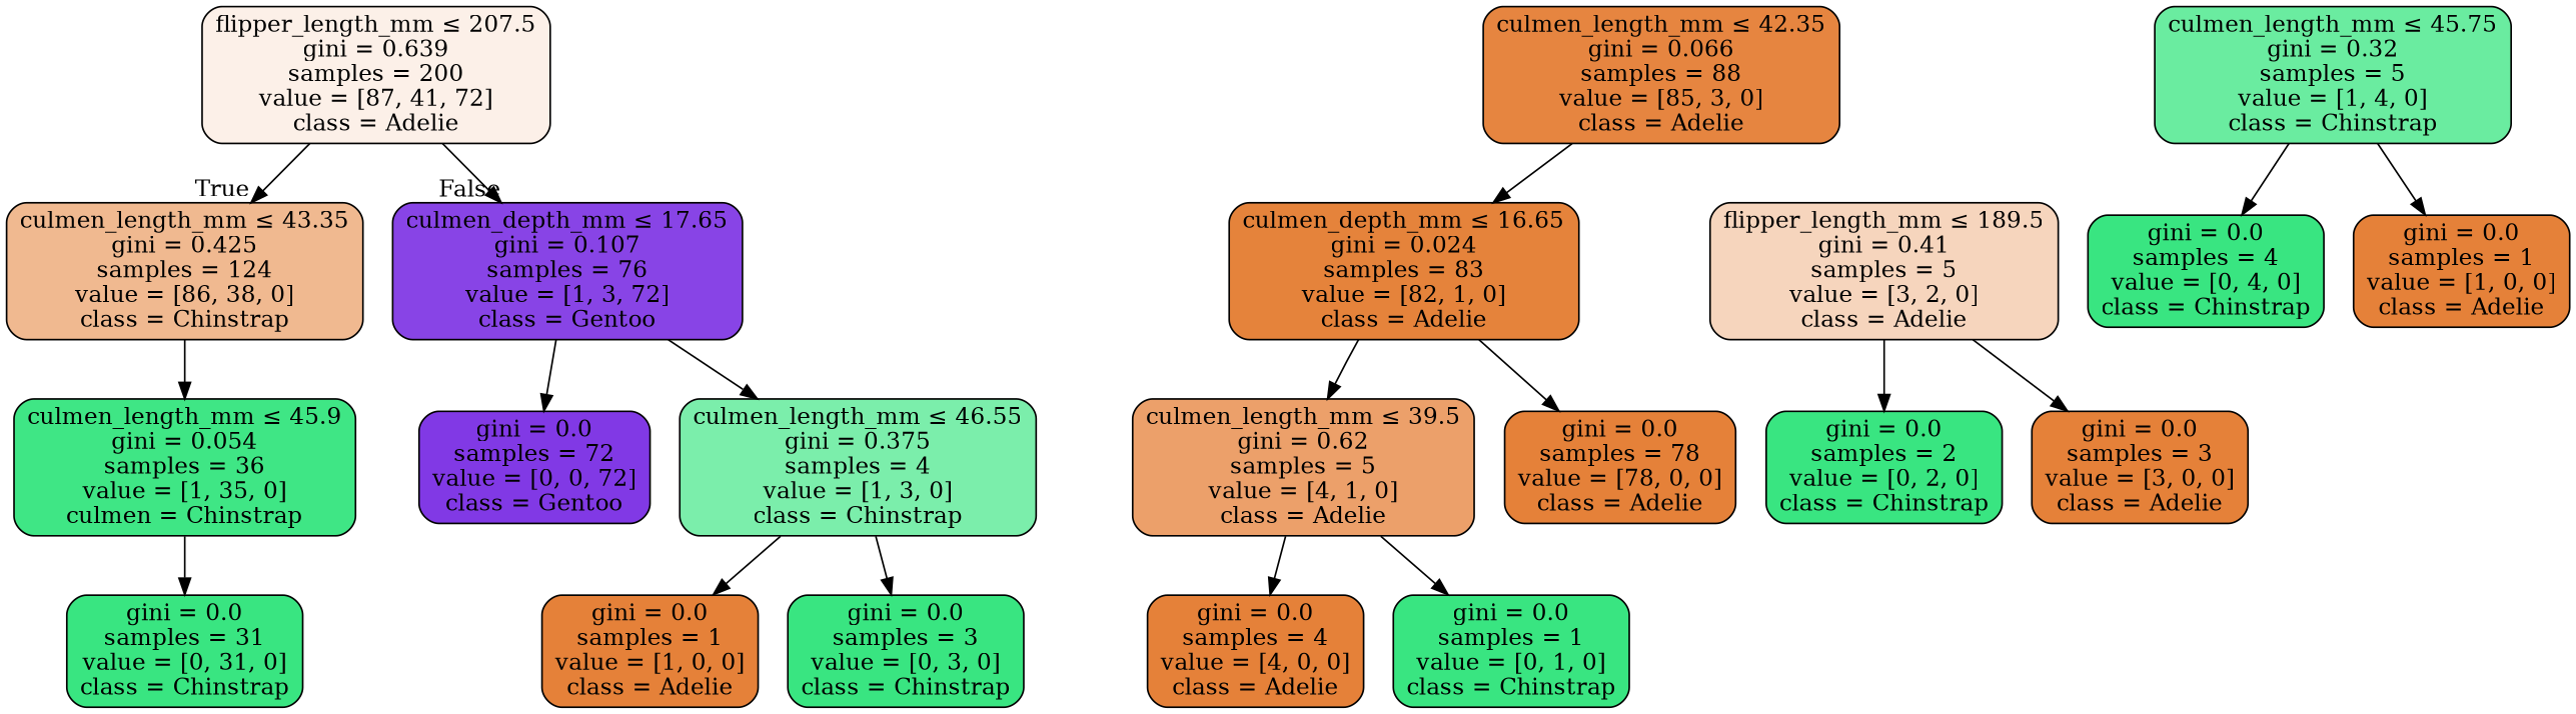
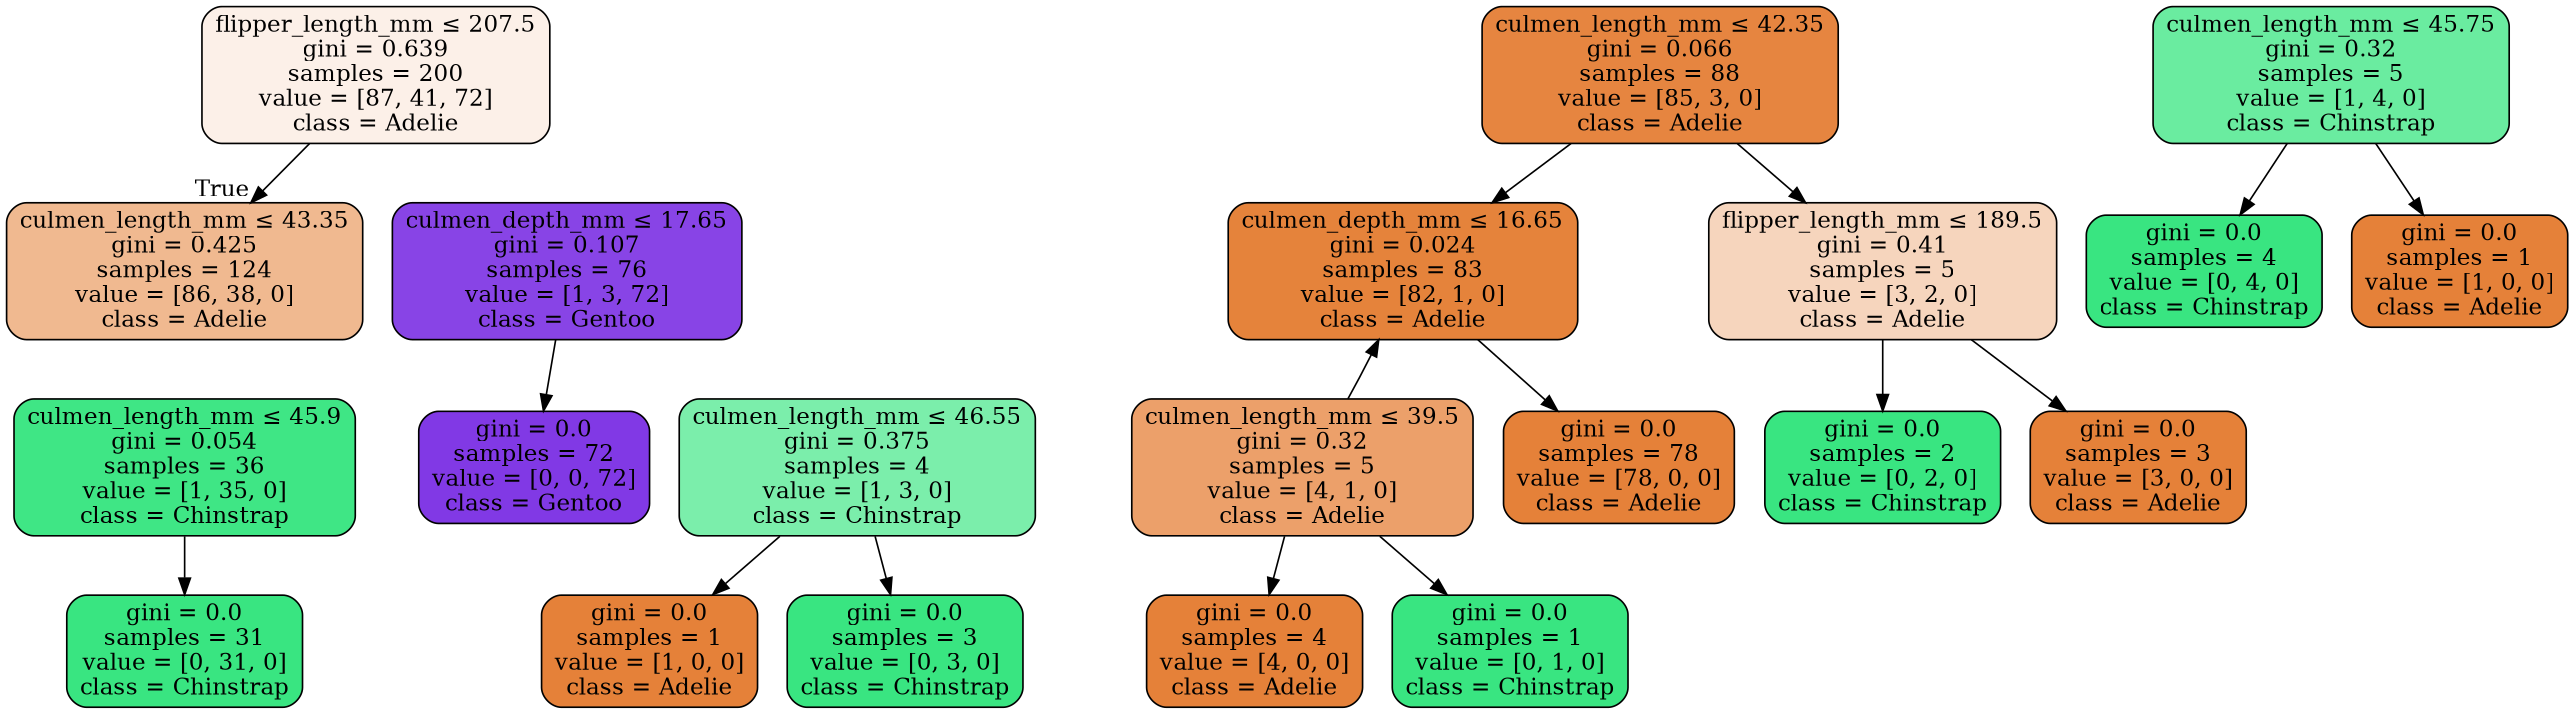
  digraph {
    fontname="DejaVu Serif"
    node [color=black fillcolor="#39e581" fontname="DejaVu Serif" shape=box style="filled, rounded"]
    edge [fontname="DejaVu Serif"]
    n1 [fillcolor="#fcf0e8" label=<flipper_length_mm &le; 207.5<br/>gini = 0.639<br/>samples = 200<br/>value = [87, 41, 72]<br/>class = Adelie>]
-   n2 [fillcolor="#f0b990" label=<culmen_length_mm &le; 43.35<br/>gini = 0.425<br/>samples = 124<br/>value = [86, 38, 0]<br/>class = Chinstrap>]
+   n2 [fillcolor="#f0b990" label=<culmen_length_mm &le; 43.35<br/>gini = 0.425<br/>samples = 124<br/>value = [86, 38, 0]<br/>class = Adelie>]
    n3 [fillcolor="#8844e6" label=<culmen_depth_mm &le; 17.65<br/>gini = 0.107<br/>samples = 76<br/>value = [1, 3, 72]<br/>class = Gentoo>]
-   n4 [fillcolor="#3fe685" label=<culmen_length_mm &le; 45.9<br/>gini = 0.054<br/>samples = 36<br/>value = [1, 35, 0]<br/>culmen = Chinstrap>]
+   n4 [fillcolor="#3fe685" label=<culmen_length_mm &le; 45.9<br/>gini = 0.054<br/>samples = 36<br/>value = [1, 35, 0]<br/>class = Chinstrap>]
    n5 [fillcolor="#8139e5" label=<gini = 0.0<br/>samples = 72<br/>value = [0, 0, 72]<br/>class = Gentoo>]
    n6 [fillcolor="#7beeab" label=<culmen_length_mm &le; 46.55<br/>gini = 0.375<br/>samples = 4<br/>value = [1, 3, 0]<br/>class = Chinstrap>]
    n7 [fillcolor="#e68540" label=<culmen_length_mm &le; 42.35<br/>gini = 0.066<br/>samples = 88<br/>value = [85, 3, 0]<br/>class = Adelie>]
    n8 [fillcolor="#e5833b" label=<culmen_depth_mm &le; 16.65<br/>gini = 0.024<br/>samples = 83<br/>value = [82, 1, 0]<br/>class = Adelie>]
    n9 [fillcolor="#f6d5bd" label=<flipper_length_mm &le; 189.5<br/>gini = 0.41<br/>samples = 5<br/>value = [3, 2, 0]<br/>class = Adelie>]
    n10 [label=<gini = 0.0<br/>samples = 31<br/>value = [0, 31, 0]<br/>class = Chinstrap>]
-   n11 [fillcolor="#eca06a" label=<culmen_length_mm &le; 39.5<br/>gini = 0.62<br/>samples = 5<br/>value = [4, 1, 0]<br/>class = Adelie>]
+   n11 [fillcolor="#eca06a" label=<culmen_length_mm &le; 39.5<br/>gini = 0.32<br/>samples = 5<br/>value = [4, 1, 0]<br/>class = Adelie>]
    n12 [fillcolor="#e58139" label=<gini = 0.0<br/>samples = 78<br/>value = [78, 0, 0]<br/>class = Adelie>]
    n13 [label=<gini = 0.0<br/>samples = 2<br/>value = [0, 2, 0]<br/>class = Chinstrap>]
    n14 [fillcolor="#e58139" label=<gini = 0.0<br/>samples = 3<br/>value = [3, 0, 0]<br/>class = Adelie>]
    n15 [fillcolor="#e58139" label=<gini = 0.0<br/>samples = 4<br/>value = [4, 0, 0]<br/>class = Adelie>]
    n16 [label=<gini = 0.0<br/>samples = 1<br/>value = [0, 1, 0]<br/>class = Chinstrap>]
    n17 [fillcolor="#6aeca0" label=<culmen_length_mm &le; 45.75<br/>gini = 0.32<br/>samples = 5<br/>value = [1, 4, 0]<br/>class = Chinstrap>]
    n18 [label=<gini = 0.0<br/>samples = 4<br/>value = [0, 4, 0]<br/>class = Chinstrap>]
    n19 [fillcolor="#e58139" label=<gini = 0.0<br/>samples = 1<br/>value = [1, 0, 0]<br/>class = Adelie>]
    n20 [fillcolor="#e58139" label=<gini = 0.0<br/>samples = 1<br/>value = [1, 0, 0]<br/>class = Adelie>]
    n21 [label=<gini = 0.0<br/>samples = 3<br/>value = [0, 3, 0]<br/>class = Chinstrap>]
    n1 -> n2 [headlabel=True labelangle=45 labeldistance=2.5]
-   n1 -> n3 [headlabel=False labelangle=-45 labeldistance=2.5]
-   n2 -> n4
    n3 -> n5
-   n3 -> n6
    n4 -> n10
    n6 -> n20
    n6 -> n21
    n7 -> n8
-   n8 -> n11
+   n7 -> n9
+   n11 -> n8
    n8 -> n12
    n9 -> n13
    n9 -> n14
    n11 -> n15
    n11 -> n16
    n17 -> n18
    n17 -> n19
  }
